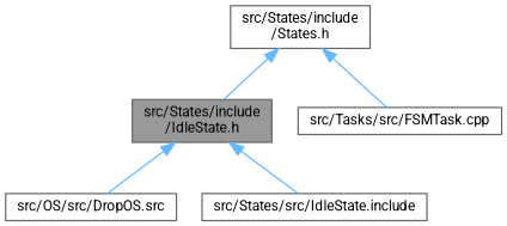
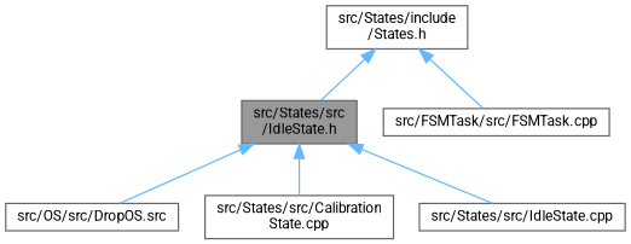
  digraph {
    fontname=Roboto
    node [color=grey40 fillcolor=white fontname=Roboto fontsize=10 shape=box style=filled]
    edge [color=steelblue1 dir=back fontname=Roboto fontsize=10 labelfontname=Helvetica labelfontsize=10 style=solid]
-   n1 [color=gray40 fillcolor=grey60 fontcolor=black height=0.2 label="src/States/include\l/IdleState.h" width=0.4]
+   n1 [color=gray40 fillcolor=grey60 fontcolor=black height=0.2 label="src/States/src\l/IdleState.h" width=0.4]
    n2 [height=0.2 label="src/OS/src/DropOS.src" width=0.4]
-   n4 [height=0.2 label="src/States/src/IdleState.include" width=0.4]
+   n3 [height=0.2 label="src/States/src/Calibration\lState.cpp" width=0.4]
+   n4 [height=0.2 label="src/States/src/IdleState.cpp" width=0.4]
    n5 [height=0.2 label="src/States/include\l/States.h" width=0.4]
-   n6 [height=0.2 label="src/Tasks/src/FSMTask.cpp" width=0.4]
+   n6 [height=0.2 label="src/FSMTask/src/FSMTask.cpp" width=0.4]
    n1 -> n2
+   n1 -> n3
    n1 -> n4
    n5 -> n1
    n5 -> n6
  }
